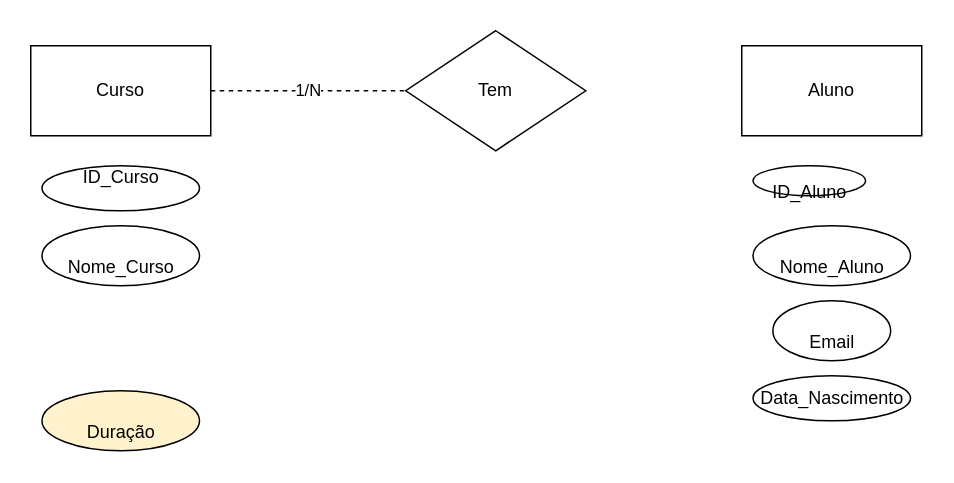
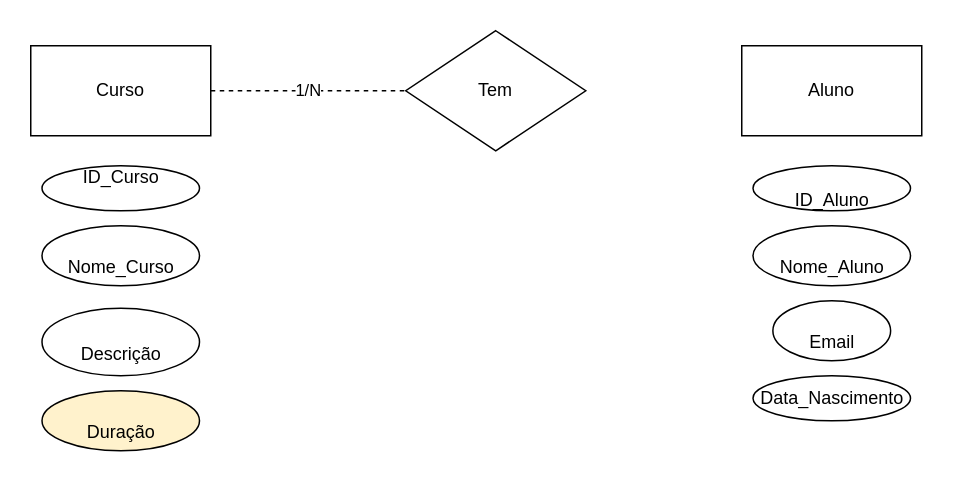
  <mxCell id="0" />
  <mxCell id="1" parent="0" />
  <mxCell id="2" value="Curso" style="rounded=0;whiteSpace=wrap;html=1;" vertex="1" parent="1"><mxGeometry x="20" y="30" width="120" height="60" as="geometry" /></mxCell>
  <mxCell id="3" value="&#10;ID_Curso&#10;&#10;" style="ellipse;whiteSpace=wrap;html=1;align=center;" vertex="1" parent="1"><mxGeometry x="27.5" y="110" width="105" height="30" as="geometry" /></mxCell>
  <mxCell id="4" value="&lt;br&gt;Nome_Curso" style="ellipse;whiteSpace=wrap;html=1;align=center;" vertex="1" parent="1"><mxGeometry x="27.5" y="150" width="105" height="40" as="geometry" /></mxCell>
+ <mxCell id="5" value="&lt;br&gt;Descrição" style="ellipse;whiteSpace=wrap;html=1;align=center;" vertex="1" parent="1"><mxGeometry x="27.5" y="205" width="105" height="45" as="geometry" /></mxCell>
  <mxCell id="6" value="&lt;br&gt;Duração" style="ellipse;whiteSpace=wrap;html=1;align=center;fillColor=#fff2cc;" vertex="1" parent="1"><mxGeometry x="27.5" y="260" width="105" height="40" as="geometry" /></mxCell>
  <mxCell id="7" value="Aluno" style="rounded=0;whiteSpace=wrap;html=1;" vertex="1" parent="1"><mxGeometry x="494" y="30" width="120" height="60" as="geometry" /></mxCell>
- <mxCell id="8" value="&lt;br&gt;ID_Aluno" style="ellipse;whiteSpace=wrap;html=1;align=center;" vertex="1" parent="1"><mxGeometry x="501.5" y="110" width="75" height="20" as="geometry" /></mxCell>
+ <mxCell id="8" value="&lt;br&gt;ID_Aluno" style="ellipse;whiteSpace=wrap;html=1;align=center;" vertex="1" parent="1"><mxGeometry x="501.5" y="110" width="105" height="30" as="geometry" /></mxCell>
  <mxCell id="9" value="&lt;br&gt;Nome_Aluno" style="ellipse;whiteSpace=wrap;html=1;align=center;" vertex="1" parent="1"><mxGeometry x="501.5" y="150" width="105" height="40" as="geometry" /></mxCell>
  <mxCell id="10" value="&lt;br&gt;Email" style="ellipse;whiteSpace=wrap;html=1;align=center;" vertex="1" parent="1"><mxGeometry x="514.75" y="200" width="78.5" height="40" as="geometry" /></mxCell>
  <mxCell id="11" value="Data_Nascimento" style="ellipse;whiteSpace=wrap;html=1;align=center;" vertex="1" parent="1"><mxGeometry x="501.5" y="250" width="105" height="30" as="geometry" /></mxCell>
  <mxCell id="12" value="Tem" style="rhombus;whiteSpace=wrap;html=1;" vertex="1" parent="1"><mxGeometry x="270" y="20" width="120" height="80" as="geometry" /></mxCell>
  <mxCell id="13" value="1/N" style="endArrow=none;html=1;rounded=0;entryX=0;entryY=0.5;entryDx=0;entryDy=0;exitX=1;exitY=0.5;exitDx=0;exitDy=0;dashed=1;" edge="1" parent="1" source="2" target="12"><mxGeometry width="50" height="50" relative="1" as="geometry"><mxPoint x="180" y="70" as="sourcePoint" /><mxPoint x="230" y="20" as="targetPoint" /></mxGeometry></mxCell>
